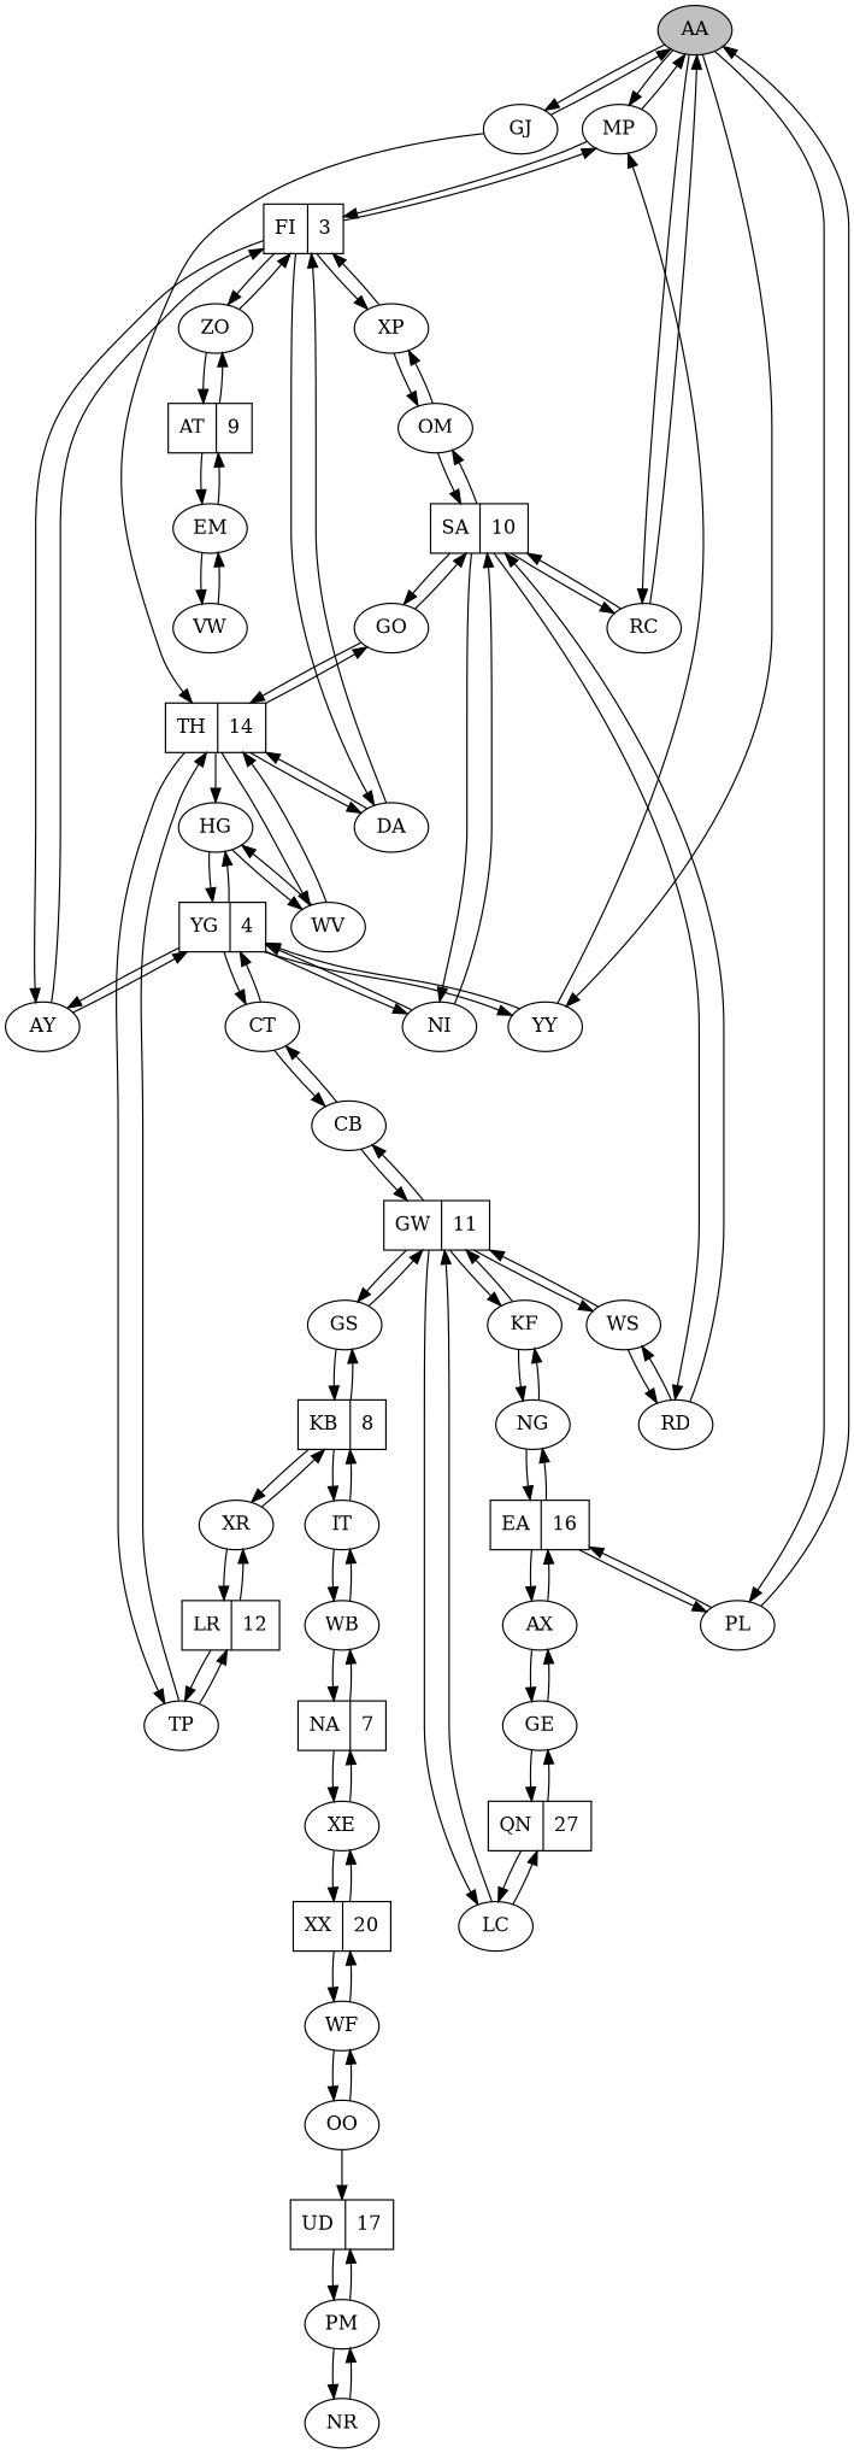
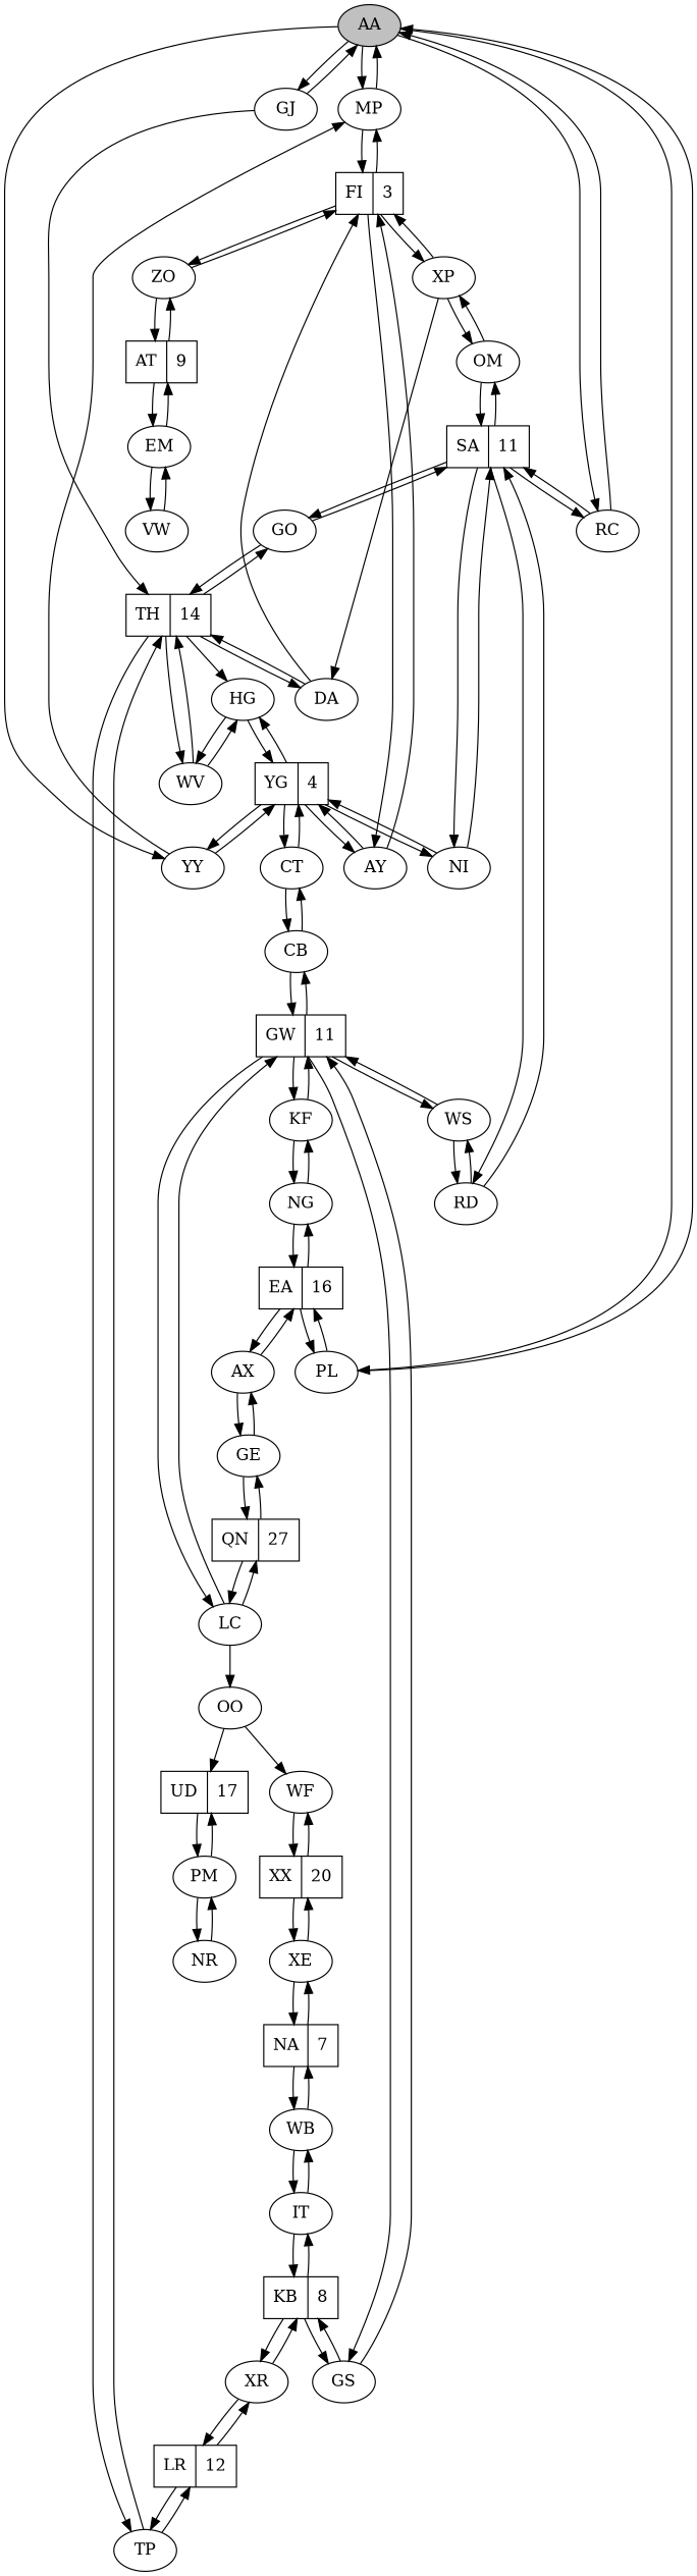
  digraph {
    AA [fillcolor=gray style=filled]
    MP
    PL
    RC
    YY
    GJ
    n7 [label="FI|3" shape=record]
    n8 [label="EA|16" shape=record]
-   n9 [label="SA|10" shape=record]
+   n9 [label="SA|11" shape=record]
    n10 [label="YG|4" shape=record]
    n11 [label="TH|14" shape=record]
    DA
    AY
    ZO
    XP
    n16 [label="AT|9" shape=record]
    OM
    NG
    AX
    KF
    GE
    EM
    VW
    RD
    NI
    GO
    WS
    n28 [label="LR|12" shape=record]
    TP
    XR
    n31 [label="KB|8" shape=record]
    NR
    PM
    WV
    HG
    n36 [label="QN|27" shape=record]
    LC
    n38 [label="GW|11" shape=record]
    CT
    CB
    n41 [label="UD|17" shape=record]
    OO
    WF
    GS
    n45 [label="NA|7" shape=record]
    WB
    XE
    IT
    n49 [label="XX|20" shape=record]
    AA -> MP
    AA -> PL
    AA -> RC
    AA -> YY
    AA -> GJ
    MP -> AA
    MP -> n7
    PL -> AA
    PL -> n8
    RC -> AA
    RC -> n9
    YY -> MP
    YY -> n10
    GJ -> AA
    GJ -> n11
    n7 -> MP
-   n7 -> DA
+   XP -> DA
    n7 -> AY
    n7 -> ZO
    n7 -> XP
    n8 -> PL
    n8 -> NG
    n8 -> AX
    n9 -> RC
    n9 -> OM
    n9 -> RD
    n9 -> NI
    n9 -> GO
    n10 -> YY
    n10 -> AY
    n10 -> NI
    n10 -> HG
    n10 -> CT
    n11 -> DA
    n11 -> GO
    n11 -> TP
    n11 -> WV
    n11 -> HG
    DA -> n7
    DA -> n11
    AY -> n7
    AY -> n10
    ZO -> n7
    ZO -> n16
    XP -> n7
    XP -> OM
    n16 -> ZO
    n16 -> EM
    OM -> n9
    OM -> XP
    NG -> n8
    NG -> KF
    AX -> n8
    AX -> GE
    KF -> NG
    KF -> n38
    GE -> AX
    GE -> n36
    EM -> n16
    EM -> VW
    VW -> EM
    RD -> n9
    RD -> WS
    NI -> n9
    NI -> n10
    GO -> n9
    GO -> n11
    WS -> RD
    WS -> n38
    n28 -> TP
    n28 -> XR
    TP -> n11
    TP -> n28
    XR -> n28
    XR -> n31
    n31 -> XR
    n31 -> GS
    n31 -> IT
    NR -> PM
    PM -> NR
    PM -> n41
    WV -> n11
    WV -> HG
    HG -> n10
    HG -> WV
    n36 -> GE
    n36 -> LC
    LC -> n36
    LC -> n38
    n38 -> KF
    n38 -> WS
    n38 -> LC
    n38 -> CB
    n38 -> GS
    CT -> n10
    CT -> CB
    CB -> n38
    CB -> CT
    n41 -> PM
    OO -> n41
    OO -> WF
-   WF -> OO
+   LC -> OO
    WF -> n49
    GS -> n31
    GS -> n38
    n45 -> WB
    n45 -> XE
    WB -> n45
    WB -> IT
    XE -> n45
    XE -> n49
    IT -> n31
    IT -> WB
    n49 -> WF
    n49 -> XE
  }
